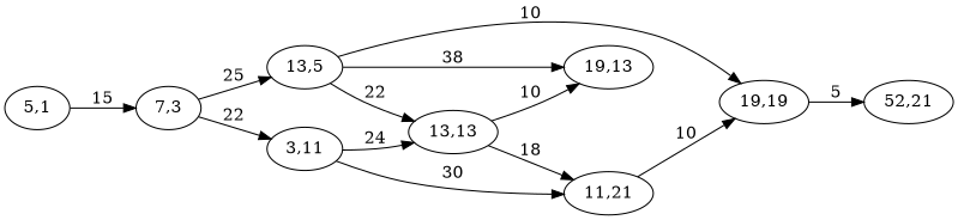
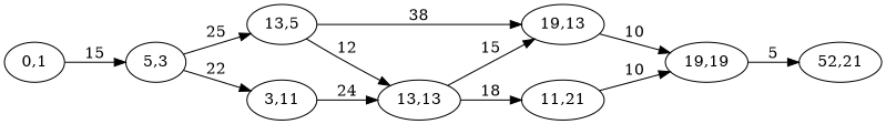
  strict digraph {
    rankdir=LR
    edge [weight=10]
-   "0,1" [label="5,1"]
-   "5,3" [label="7,3"]
+   "0,1"
+   "5,3"
    "13,5"
    "3,11"
    "19,13"
    "13,13"
    "11,21"
    "19,19"
    n9 [label="52,21"]
    "0,1" -> "5,3" [label=15 weight=15]
    "5,3" -> "13,5" [label=25 weight=22]
    "5,3" -> "3,11" [label=22 weight=22]
    "13,5" -> "19,13" [label=38 weight=38]
-   "13,5" -> "13,13" [label=22 weight=12]
+   "13,5" -> "13,13" [label=12 weight=12]
    "3,11" -> "13,13" [label=24 weight=24]
-   "3,11" -> "11,21" [label=30 weight=30]
-   "13,5" -> "19,19" [label=10]
-   "13,13" -> "19,13" [label=10]
+   "19,13" -> "19,19" [label=10]
+   "13,13" -> "19,13" [label=15]
    "13,13" -> "11,21" [label=18 weight=18]
    "11,21" -> "19,19" [label=10]
    "19,19" -> n9 [label=5 weight=5]
  }
